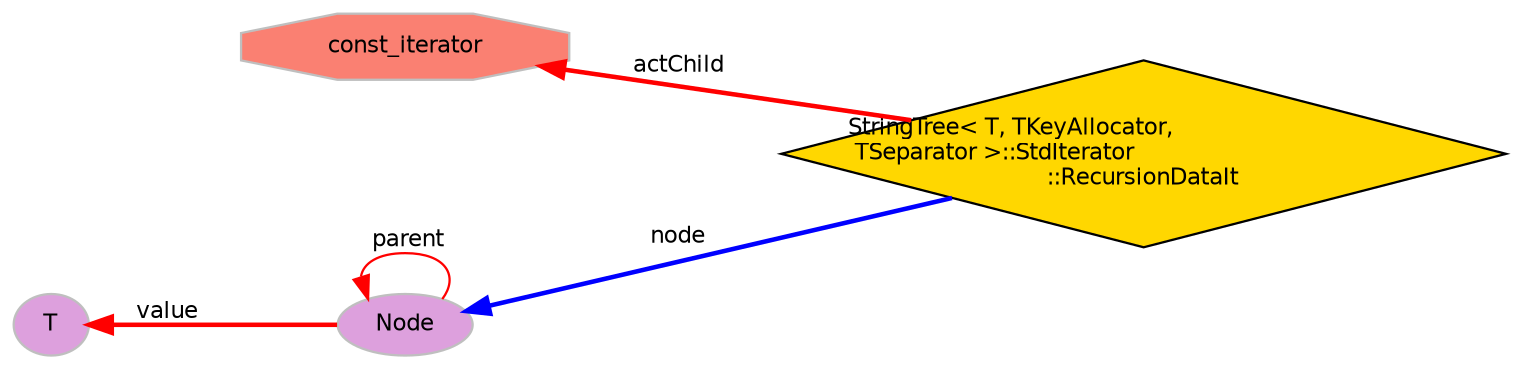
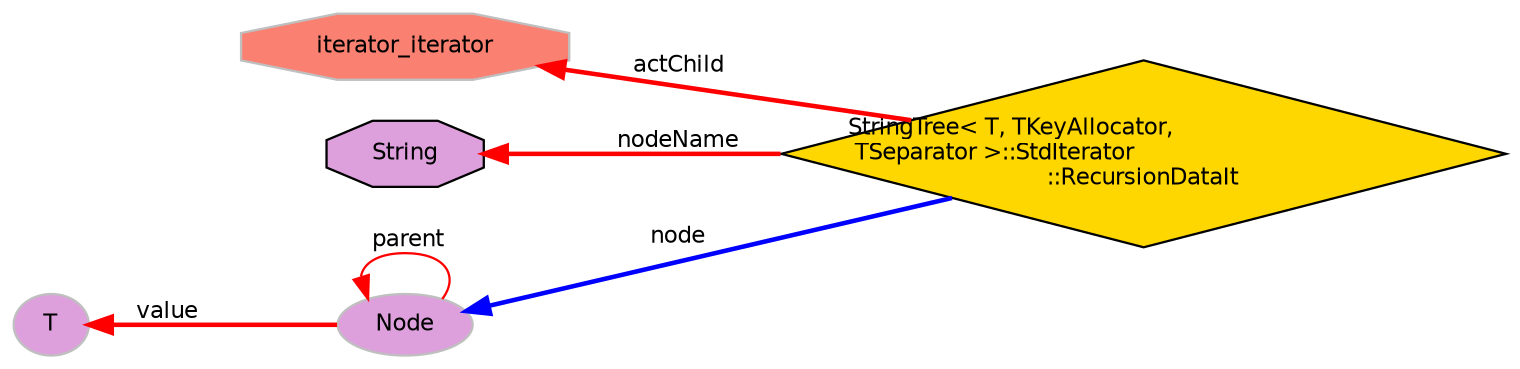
  digraph {
    rankdir=LR
    node [color=grey75 fillcolor=plum fontname=Helvetica fontsize=10 shape=octagon style=filled]
    edge [color=red dir=back fontname=Helvetica fontsize=10 labelfontname=Helvetica labelfontsize=10 style=bold]
    n1 [color=black fillcolor=gold fontcolor=black height=0.2 label="StringTree\< T, TKeyAllocator,\l TSeparator \>::StdIterator\l::RecursionDataIt" shape=diamond width=0.4]
-   n2 [fillcolor=salmon height=0.2 label=const_iterator width=0.4]
+   n2 [fillcolor=salmon height=0.2 label=iterator_iterator width=0.4]
+   n3 [color=black height=0.2 label=String width=0.4]
    n4 [height=0.2 label="Node" shape=ellipse width=0.4]
    n5 [height=0.2 label=T shape=ellipse width=0.4]
    n2 -> n1 [label=" actChild"]
+   n3 -> n1 [label=" nodeName"]
    n4 -> n1 [color=blue label=" node"]
    n4 -> n4 [label=" parent" style=solid]
    n5 -> n4 [label=" value"]
  }
